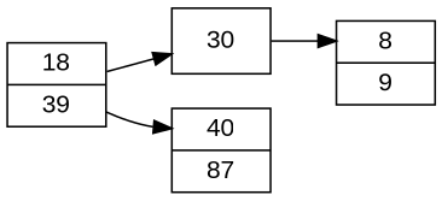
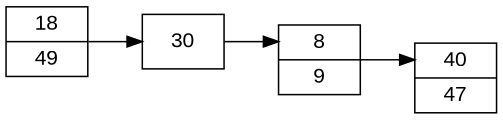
  digraph {
    rankdir=LR
    node [fontname=Arial shape=record]
-   n1 [label="18 | 39"]
+   n1 [label="18 | 49"]
    30
-   n3 [label="<x> 40 | 87"]
+   n3 [label="<x> 40 | 47"]
    n4 [label="<8>8 | 9 "]
    n1 -> 30
-   n1 -> n3 [headport=x]
+   n4 -> n3 [headport=x]
    30 -> n4 [headport=8]
  }
